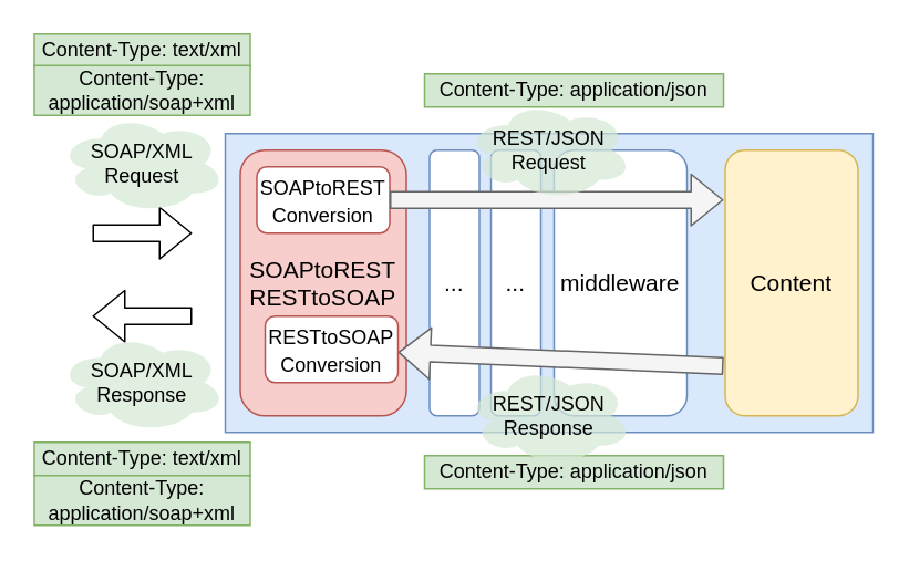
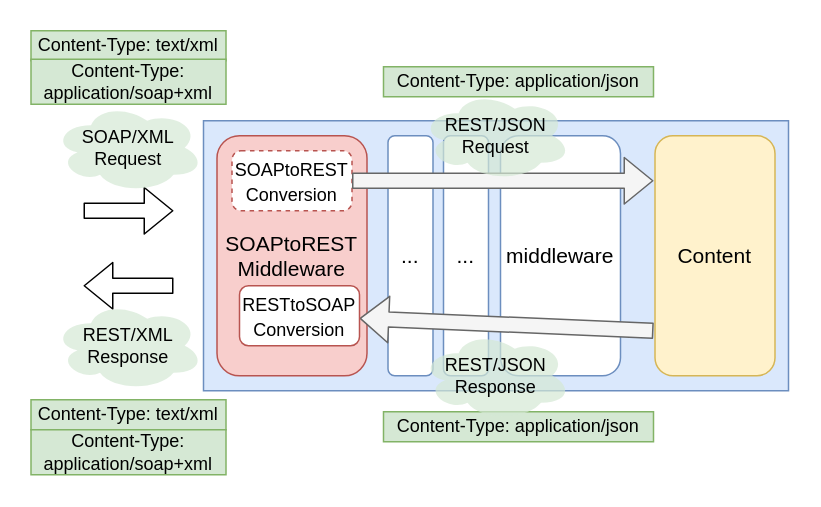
  <mxCell id="0" />
  <mxCell id="1" parent="0" />
  <mxCell id="2" value="" style="rounded=0;whiteSpace=wrap;html=1;fillColor=#dae8fc;strokeColor=#6c8ebf;shadow=0;" parent="1" vertex="1"><mxGeometry x="135" y="80" width="390" height="180" as="geometry" /></mxCell>
- <mxCell id="3" value="SOAPtoREST&lt;br&gt;RESTtoSOAP" style="rounded=1;whiteSpace=wrap;html=1;fontSize=14;strokeColor=#b85450;fillColor=#f8cecc;" parent="1" vertex="1"><mxGeometry x="144" y="90" width="100" height="160" as="geometry" /></mxCell>
+ <mxCell id="3" value="SOAPtoREST&lt;br&gt;Middleware" style="rounded=1;whiteSpace=wrap;html=1;fontSize=14;strokeColor=#b85450;fillColor=#f8cecc;" parent="1" vertex="1"><mxGeometry x="144" y="90" width="100" height="160" as="geometry" /></mxCell>
  <mxCell id="4" value="Content&lt;br&gt;" style="rounded=1;whiteSpace=wrap;html=1;fontSize=14;strokeColor=#d6b656;fillColor=#fff2cc;" parent="1" vertex="1"><mxGeometry x="436" y="90" width="80" height="160" as="geometry" /></mxCell>
  <mxCell id="5" value="middleware" style="rounded=1;whiteSpace=wrap;html=1;fontSize=14;strokeColor=#6c8ebf;fillColor=default;" parent="1" vertex="1"><mxGeometry x="333" y="90" width="80" height="160" as="geometry" /></mxCell>
  <mxCell id="6" value="..." style="rounded=1;whiteSpace=wrap;html=1;fontSize=14;strokeColor=#6c8ebf;fillColor=default;" parent="1" vertex="1"><mxGeometry x="295" y="90" width="30" height="160" as="geometry" /></mxCell>
  <mxCell id="7" value="..." style="rounded=1;whiteSpace=wrap;html=1;fontSize=14;strokeColor=#6c8ebf;fillColor=default;" parent="1" vertex="1"><mxGeometry x="258" y="90" width="30" height="160" as="geometry" /></mxCell>
  <mxCell id="8" value="" style="shape=flexArrow;endArrow=classic;html=1;" parent="1" edge="1"><mxGeometry width="50" height="50" relative="1" as="geometry"><mxPoint x="55" y="140" as="sourcePoint" /><mxPoint x="115" y="140" as="targetPoint" /></mxGeometry></mxCell>
  <mxCell id="9" value="" style="shape=flexArrow;endArrow=classic;html=1;" parent="1" edge="1"><mxGeometry width="50" height="50" relative="1" as="geometry"><mxPoint x="115" y="190" as="sourcePoint" /><mxPoint x="55" y="190" as="targetPoint" /></mxGeometry></mxCell>
  <mxCell id="10" value="" style="shape=flexArrow;endArrow=classic;html=1;fillColor=#f5f5f5;strokeColor=#666666;" parent="1" target="11" edge="1"><mxGeometry width="50" height="50" relative="1" as="geometry"><mxPoint x="435" y="220" as="sourcePoint" /><mxPoint x="235" y="219.66" as="targetPoint" /></mxGeometry></mxCell>
  <mxCell id="11" value="&lt;font style=&quot;font-size: 12px;&quot;&gt;RESTtoSOAP&lt;br&gt;Conversion&lt;br&gt;&lt;/font&gt;" style="rounded=1;whiteSpace=wrap;html=1;fontSize=14;strokeColor=#b85450;fillColor=default;" parent="1" vertex="1"><mxGeometry x="159" y="190" width="80" height="40" as="geometry" /></mxCell>
  <mxCell id="12" value="Content-Type: text/xml" style="text;html=1;strokeColor=#82b366;fillColor=#d5e8d4;align=center;verticalAlign=middle;whiteSpace=wrap;rounded=0;" parent="1" vertex="1"><mxGeometry x="20" y="266" width="130" height="20" as="geometry" /></mxCell>
- <mxCell id="13" value="SOAP/XML&lt;br&gt;Response" style="ellipse;shape=cloud;whiteSpace=wrap;html=1;fillColor=#d5e8d4;strokeColor=none;opacity=70;" parent="1" vertex="1"><mxGeometry x="35" y="200" width="100" height="60" as="geometry" /></mxCell>
- <mxCell id="14" value="&lt;font style=&quot;font-size: 12px;&quot;&gt;SOAPtoREST&lt;br&gt;Conversion&lt;br&gt;&lt;/font&gt;" style="rounded=1;whiteSpace=wrap;html=1;fontSize=14;strokeColor=#b85450;fillColor=default;" parent="1" vertex="1"><mxGeometry x="154" y="100" width="80" height="40" as="geometry" /></mxCell>
+ <mxCell id="13" value="REST/XML&lt;br&gt;Response" style="ellipse;shape=cloud;whiteSpace=wrap;html=1;fillColor=#d5e8d4;strokeColor=none;opacity=70;" parent="1" vertex="1"><mxGeometry x="35" y="200" width="100" height="60" as="geometry" /></mxCell>
+ <mxCell id="14" value="&lt;font style=&quot;font-size: 12px;&quot;&gt;SOAPtoREST&lt;br&gt;Conversion&lt;br&gt;&lt;/font&gt;" style="rounded=1;whiteSpace=wrap;html=1;fontSize=14;strokeColor=#b85450;fillColor=default;dashed=1;" parent="1" vertex="1"><mxGeometry x="154" y="100" width="80" height="40" as="geometry" /></mxCell>
  <mxCell id="15" value="Content-Type: text/xml" style="text;html=1;strokeColor=#82b366;fillColor=#d5e8d4;align=center;verticalAlign=middle;whiteSpace=wrap;rounded=0;" parent="1" vertex="1"><mxGeometry x="20" y="20" width="130" height="20" as="geometry" /></mxCell>
  <mxCell id="16" value="Content-Type: application/json" style="text;html=1;strokeColor=#82b366;fillColor=#d5e8d4;align=center;verticalAlign=middle;whiteSpace=wrap;rounded=0;" parent="1" vertex="1"><mxGeometry x="255" y="44" width="180" height="20" as="geometry" /></mxCell>
  <mxCell id="17" value="SOAP/XML&lt;br&gt;Request" style="ellipse;shape=cloud;whiteSpace=wrap;html=1;fillColor=#d5e8d4;strokeColor=none;opacity=70;" parent="1" vertex="1"><mxGeometry x="35" y="68" width="100" height="60" as="geometry" /></mxCell>
  <mxCell id="18" value="Content-Type: application/json" style="text;html=1;strokeColor=#82b366;fillColor=#d5e8d4;align=center;verticalAlign=middle;whiteSpace=wrap;rounded=0;" parent="1" vertex="1"><mxGeometry x="255" y="274" width="180" height="20" as="geometry" /></mxCell>
  <mxCell id="19" value="" style="shape=flexArrow;endArrow=classic;html=1;fillColor=#f5f5f5;strokeColor=#666666;exitX=1;exitY=0.5;exitDx=0;exitDy=0;" parent="1" source="14" edge="1"><mxGeometry width="50" height="50" relative="1" as="geometry"><mxPoint x="415" y="130" as="sourcePoint" /><mxPoint x="435" y="120" as="targetPoint" /></mxGeometry></mxCell>
  <mxCell id="20" value="REST/JSON&lt;br&gt;Request" style="ellipse;shape=cloud;whiteSpace=wrap;html=1;fillColor=#d5e8d4;strokeColor=none;opacity=70;" parent="1" vertex="1"><mxGeometry x="280" y="60" width="100" height="60" as="geometry" /></mxCell>
  <mxCell id="21" value="REST/JSON&lt;br&gt;Response" style="ellipse;shape=cloud;whiteSpace=wrap;html=1;fillColor=#d5e8d4;strokeColor=none;opacity=70;" parent="1" vertex="1"><mxGeometry x="280" y="220" width="100" height="60" as="geometry" /></mxCell>
  <mxCell id="22" value="Content-Type: application/soap+xml" style="text;html=1;strokeColor=#82b366;fillColor=#d5e8d4;align=center;verticalAlign=middle;whiteSpace=wrap;rounded=0;" vertex="1" parent="1"><mxGeometry x="20" y="39" width="130" height="30" as="geometry" /></mxCell>
  <mxCell id="23" value="Content-Type: application/soap+xml" style="text;html=1;strokeColor=#82b366;fillColor=#d5e8d4;align=center;verticalAlign=middle;whiteSpace=wrap;rounded=0;" vertex="1" parent="1"><mxGeometry x="20" y="286" width="130" height="30" as="geometry" /></mxCell>
